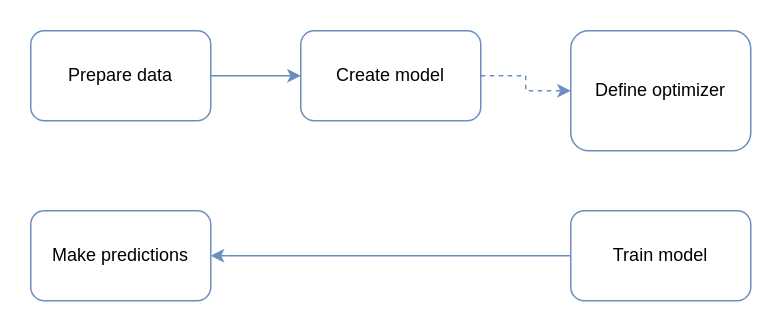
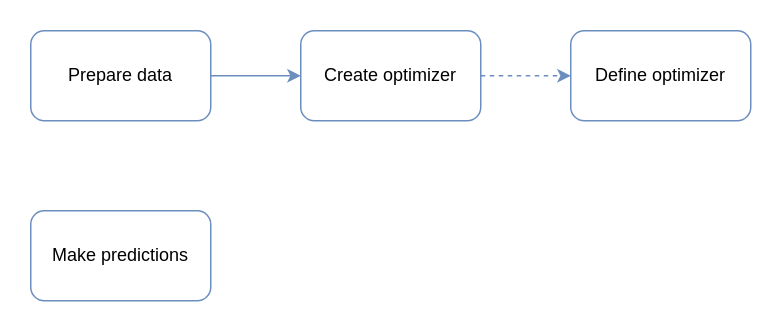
  <mxCell id="0" />
  <mxCell id="1" parent="0" />
  <mxCell id="2" value="" style="edgeStyle=orthogonalEdgeStyle;rounded=0;orthogonalLoop=1;jettySize=auto;html=1;fillColor=#dae8fc;strokeColor=#6c8ebf;" parent="1" source="3" target="5" edge="1"><mxGeometry relative="1" as="geometry" /></mxCell>
  <mxCell id="3" value="Prepare data" style="rounded=1;whiteSpace=wrap;html=1;strokeColor=#6c8ebf;fillColor=none;" parent="1" vertex="1"><mxGeometry x="20" y="20" width="120" height="60" as="geometry" /></mxCell>
  <mxCell id="4" value="" style="edgeStyle=orthogonalEdgeStyle;rounded=0;orthogonalLoop=1;jettySize=auto;html=1;fillColor=#dae8fc;strokeColor=#6c8ebf;dashed=1;" edge="1" parent="1" source="5" target="9"><mxGeometry relative="1" as="geometry" /></mxCell>
- <mxCell id="5" value="Create model" style="rounded=1;whiteSpace=wrap;html=1;strokeColor=#6c8ebf;fillColor=none;" parent="1" vertex="1"><mxGeometry x="200" y="20" width="120" height="60" as="geometry" /></mxCell>
- <mxCell id="6" value="" style="edgeStyle=orthogonalEdgeStyle;rounded=0;orthogonalLoop=1;jettySize=auto;html=1;fillColor=#dae8fc;strokeColor=#6c8ebf;" parent="1" source="7" target="8" edge="1"><mxGeometry relative="1" as="geometry" /></mxCell>
- <mxCell id="7" value="Train model" style="rounded=1;whiteSpace=wrap;html=1;strokeColor=#6c8ebf;fillColor=none;" parent="1" vertex="1"><mxGeometry x="380" y="140" width="120" height="60" as="geometry" /></mxCell>
+ <mxCell id="5" value="Create optimizer" style="rounded=1;whiteSpace=wrap;html=1;strokeColor=#6c8ebf;fillColor=none;" parent="1" vertex="1"><mxGeometry x="200" y="20" width="120" height="60" as="geometry" /></mxCell>
  <mxCell id="8" value="Make predictions" style="rounded=1;whiteSpace=wrap;html=1;strokeColor=#6c8ebf;fillColor=none;" parent="1" vertex="1"><mxGeometry x="20" y="140" width="120" height="60" as="geometry" /></mxCell>
- <mxCell id="9" value="Define optimizer" style="rounded=1;whiteSpace=wrap;html=1;strokeColor=#6c8ebf;fillColor=none;" vertex="1" parent="1"><mxGeometry x="380" y="20" width="120" height="80" as="geometry" /></mxCell>
+ <mxCell id="9" value="Define optimizer" style="rounded=1;whiteSpace=wrap;html=1;strokeColor=#6c8ebf;fillColor=none;" vertex="1" parent="1"><mxGeometry x="380" y="20" width="120" height="60" as="geometry" /></mxCell>
